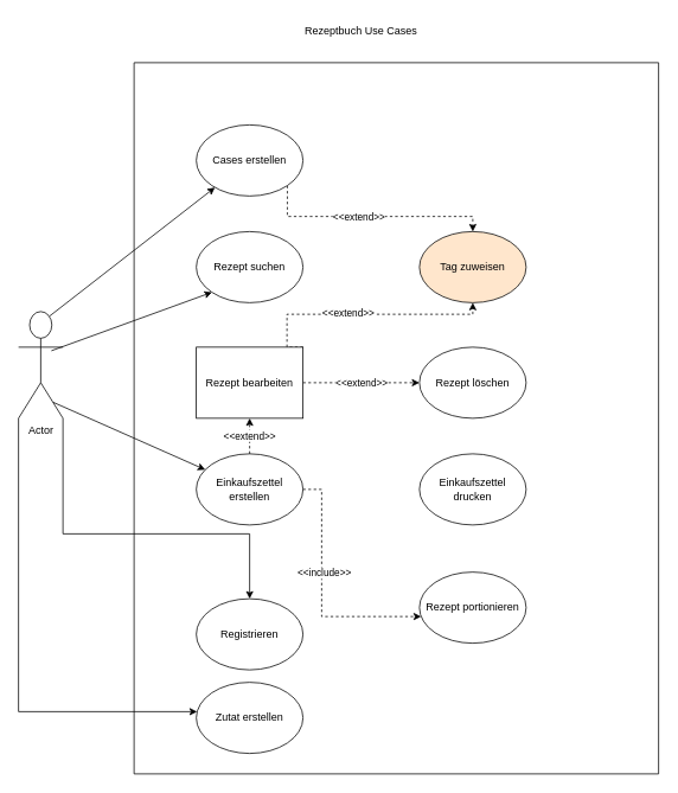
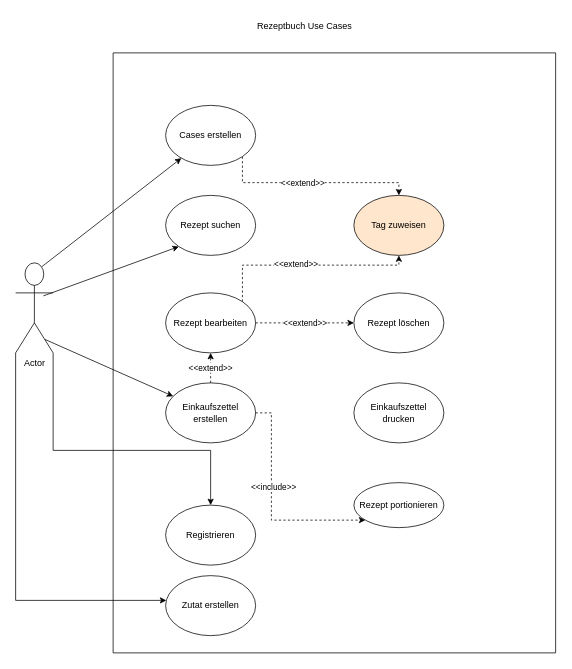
  <mxCell id="0" />
  <mxCell id="1" parent="0" />
  <mxCell id="2" style="edgeStyle=orthogonalEdgeStyle;rounded=0;orthogonalLoop=1;jettySize=auto;html=1;exitX=1;exitY=1;exitDx=0;exitDy=0;exitPerimeter=0;" edge="1" parent="1" source="4" target="23"><mxGeometry relative="1" as="geometry"><Array as="points"><mxPoint x="70" y="600" /><mxPoint x="280" y="600" /></Array></mxGeometry></mxCell>
  <mxCell id="3" style="edgeStyle=orthogonalEdgeStyle;rounded=0;orthogonalLoop=1;jettySize=auto;html=1;exitX=0;exitY=1;exitDx=0;exitDy=0;exitPerimeter=0;" edge="1" parent="1" source="4" target="19"><mxGeometry relative="1" as="geometry"><Array as="points"><mxPoint x="20" y="800" /></Array></mxGeometry></mxCell>
  <mxCell id="4" value="Actor" style="shape=umlActor;verticalLabelPosition=bottom;verticalAlign=top;html=1;" vertex="1" parent="1"><mxGeometry x="20" y="350" width="50" height="120" as="geometry" /></mxCell>
  <mxCell id="5" value="" style="swimlane;startSize=0;" vertex="1" parent="1"><mxGeometry x="150" y="70" width="590" height="800" as="geometry" /></mxCell>
  <mxCell id="6" style="edgeStyle=orthogonalEdgeStyle;rounded=0;orthogonalLoop=1;jettySize=auto;html=1;exitX=1;exitY=1;exitDx=0;exitDy=0;dashed=1;" edge="1" parent="5" source="8" target="21"><mxGeometry relative="1" as="geometry"><Array as="points"><mxPoint x="172" y="173" /><mxPoint x="381" y="173" /></Array></mxGeometry></mxCell>
  <mxCell id="7" value="&amp;lt;&amp;lt;extend&amp;gt;&amp;gt;" style="edgeLabel;html=1;align=center;verticalAlign=middle;resizable=0;points=[];" vertex="1" connectable="0" parent="6"><mxGeometry x="-0.114" relative="1" as="geometry"><mxPoint as="offset" /></mxGeometry></mxCell>
  <mxCell id="8" value="Cases erstellen" style="ellipse;whiteSpace=wrap;html=1;" vertex="1" parent="5"><mxGeometry x="70" y="70" width="120" height="80" as="geometry" /></mxCell>
  <mxCell id="9" value="Rezept suchen" style="ellipse;whiteSpace=wrap;html=1;" vertex="1" parent="5"><mxGeometry x="70" y="190" width="120" height="80" as="geometry" /></mxCell>
  <mxCell id="10" value="&amp;lt;&amp;lt;extend&amp;gt;&amp;gt;" style="edgeStyle=orthogonalEdgeStyle;rounded=0;orthogonalLoop=1;jettySize=auto;html=1;dashed=1;" edge="1" parent="5" source="13" target="20"><mxGeometry relative="1" as="geometry" /></mxCell>
  <mxCell id="11" style="edgeStyle=orthogonalEdgeStyle;rounded=0;orthogonalLoop=1;jettySize=auto;html=1;exitX=1;exitY=0;exitDx=0;exitDy=0;dashed=1;" edge="1" parent="5" source="13" target="21"><mxGeometry relative="1" as="geometry"><Array as="points"><mxPoint x="172" y="283" /><mxPoint x="381" y="283" /></Array></mxGeometry></mxCell>
  <mxCell id="12" value="&amp;lt;&amp;lt;extend&amp;gt;&amp;gt;" style="edgeLabel;html=1;align=center;verticalAlign=middle;resizable=0;points=[];" vertex="1" connectable="0" parent="11"><mxGeometry x="-0.11" y="2" relative="1" as="geometry"><mxPoint as="offset" /></mxGeometry></mxCell>
- <mxCell id="13" value="Rezept bearbeiten" style="whiteSpace=wrap;html=1;rounded=0;" vertex="1" parent="5"><mxGeometry x="70" y="320" width="120" height="80" as="geometry" /></mxCell>
+ <mxCell id="13" value="Rezept bearbeiten" style="ellipse;whiteSpace=wrap;html=1;" vertex="1" parent="5"><mxGeometry x="70" y="320" width="120" height="80" as="geometry" /></mxCell>
  <mxCell id="14" style="edgeStyle=orthogonalEdgeStyle;rounded=0;orthogonalLoop=1;jettySize=auto;html=1;dashed=1;" edge="1" parent="5" source="17" target="18"><mxGeometry relative="1" as="geometry"><Array as="points"><mxPoint x="211" y="480" /><mxPoint x="211" y="623" /></Array></mxGeometry></mxCell>
  <mxCell id="15" value="&amp;lt;&amp;lt;include&amp;gt;&amp;gt;" style="edgeLabel;html=1;align=center;verticalAlign=middle;resizable=0;points=[];" vertex="1" connectable="0" parent="14"><mxGeometry x="-0.175" y="2" relative="1" as="geometry"><mxPoint as="offset" /></mxGeometry></mxCell>
  <mxCell id="16" value="&amp;lt;&amp;lt;extend&amp;gt;&amp;gt;" style="edgeStyle=orthogonalEdgeStyle;rounded=0;orthogonalLoop=1;jettySize=auto;html=1;dashed=1;" edge="1" parent="5" source="17" target="13"><mxGeometry relative="1" as="geometry" /></mxCell>
  <mxCell id="17" value="Einkaufszettel erstellen" style="ellipse;whiteSpace=wrap;html=1;" vertex="1" parent="5"><mxGeometry x="70" y="440" width="120" height="80" as="geometry" /></mxCell>
- <mxCell id="18" value="Rezept portionieren" style="ellipse;whiteSpace=wrap;html=1;" vertex="1" parent="5"><mxGeometry x="321" y="573" width="120" height="80" as="geometry" /></mxCell>
+ <mxCell id="18" value="Rezept portionieren" style="ellipse;whiteSpace=wrap;html=1;" vertex="1" parent="5"><mxGeometry x="321" y="573" width="120" height="60" as="geometry" /></mxCell>
  <mxCell id="19" value="Zutat erstellen" style="ellipse;whiteSpace=wrap;html=1;" vertex="1" parent="5"><mxGeometry x="70" y="697" width="120" height="80" as="geometry" /></mxCell>
  <mxCell id="20" value="Rezept löschen" style="ellipse;whiteSpace=wrap;html=1;" vertex="1" parent="5"><mxGeometry x="321" y="320" width="120" height="80" as="geometry" /></mxCell>
  <mxCell id="21" value="Tag zuweisen" style="ellipse;whiteSpace=wrap;html=1;fillColor=#ffe6cc;" vertex="1" parent="5"><mxGeometry x="321" y="190" width="120" height="80" as="geometry" /></mxCell>
  <mxCell id="22" value="Einkaufszettel drucken" style="ellipse;whiteSpace=wrap;html=1;" vertex="1" parent="5"><mxGeometry x="321" y="440" width="120" height="80" as="geometry" /></mxCell>
  <mxCell id="23" value="Registrieren" style="ellipse;whiteSpace=wrap;html=1;" vertex="1" parent="5"><mxGeometry x="70" y="603" width="120" height="80" as="geometry" /></mxCell>
  <mxCell id="24" value="Rezeptbuch Use Cases" style="text;html=1;align=center;verticalAlign=middle;resizable=0;points=[];autosize=1;strokeColor=none;fillColor=none;" vertex="1" parent="1"><mxGeometry x="330" y="20" width="150" height="30" as="geometry" /></mxCell>
  <mxCell id="25" value="" style="endArrow=classic;html=1;rounded=0;exitX=0.7;exitY=0.042;exitDx=0;exitDy=0;exitPerimeter=0;" edge="1" parent="1" source="4" target="8"><mxGeometry width="50" height="50" relative="1" as="geometry"><mxPoint x="540" y="390" as="sourcePoint" /><mxPoint x="590" y="340" as="targetPoint" /></mxGeometry></mxCell>
  <mxCell id="26" value="" style="endArrow=classic;html=1;rounded=0;entryX=0;entryY=1;entryDx=0;entryDy=0;exitX=0.74;exitY=0.367;exitDx=0;exitDy=0;exitPerimeter=0;" edge="1" parent="1" source="4" target="9"><mxGeometry width="50" height="50" relative="1" as="geometry"><mxPoint x="540" y="390" as="sourcePoint" /><mxPoint x="590" y="340" as="targetPoint" /></mxGeometry></mxCell>
  <mxCell id="27" value="" style="endArrow=classic;html=1;rounded=0;exitX=0.78;exitY=0.85;exitDx=0;exitDy=0;exitPerimeter=0;" edge="1" parent="1" source="4" target="17"><mxGeometry width="50" height="50" relative="1" as="geometry"><mxPoint x="520" y="440" as="sourcePoint" /><mxPoint x="570" y="390" as="targetPoint" /></mxGeometry></mxCell>
